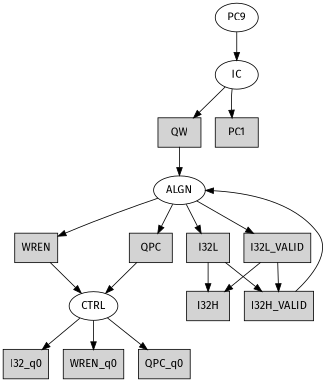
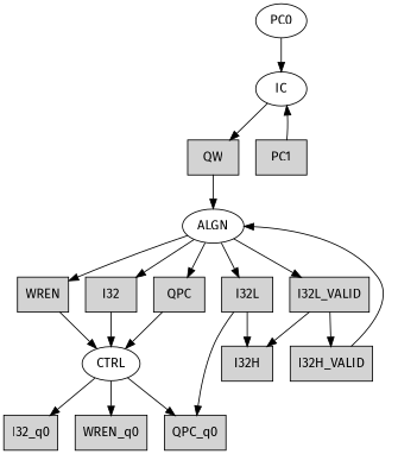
  digraph {
    fontname="Fira Sans"
    node [fontname="Fira Sans" shape=record style=filled]
    edge [fontname="Fira Sans"]
    ALGN [shape="" style=""]
    QW
    WREN
+   I32
    QPC
    I32L
    I32L_VALID
    CTRL [shape="" style=""]
    WREN_q0
    I32_q0
    QPC_q0
    I32H
    I32H_VALID
-   PC0 [label=PC9 shape="" style=""]
+   PC0 [shape="" style=""]
    IC [shape="" style=""]
    PC1
    ALGN -> WREN
+   ALGN -> I32
    ALGN -> QPC
    ALGN -> I32L
    ALGN -> I32L_VALID
    QW -> ALGN
    WREN -> CTRL
+   I32 -> CTRL
    QPC -> CTRL
    I32L -> I32H
-   I32L -> I32H_VALID
+   I32L -> QPC_q0
    I32L_VALID -> I32H
    I32L_VALID -> I32H_VALID
    CTRL -> WREN_q0
    CTRL -> I32_q0
    CTRL -> QPC_q0
    I32H_VALID -> ALGN
    PC0 -> IC
    IC -> QW
-   IC -> PC1
+   PC1 -> IC
  }
